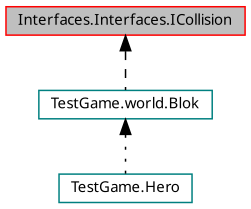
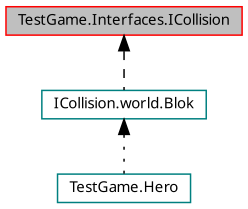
  digraph {
    fontname="Noto Sans"
    node [color=teal fillcolor=white fontname="Noto Sans" fontsize=10 shape=record style=filled]
    edge [color=black dir=back fontname="Noto Sans" fontsize=10 labelfontname=Helvetica labelfontsize=10]
-   n1 [color=red fillcolor=grey75 fontcolor=black height=0.2 label="Interfaces.Interfaces.ICollision" width=0.4]
-   n2 [height=0.2 label="TestGame.world.Blok" width=0.4]
+   n1 [color=red fillcolor=grey75 fontcolor=black height=0.2 label="TestGame.Interfaces.ICollision" width=0.4]
+   n2 [height=0.2 label="ICollision.world.Blok" width=0.4]
    n3 [height=0.2 label="TestGame.Hero" width=0.4]
    n1 -> n2 [style=dashed]
    n2 -> n3 [style=dotted]
  }
